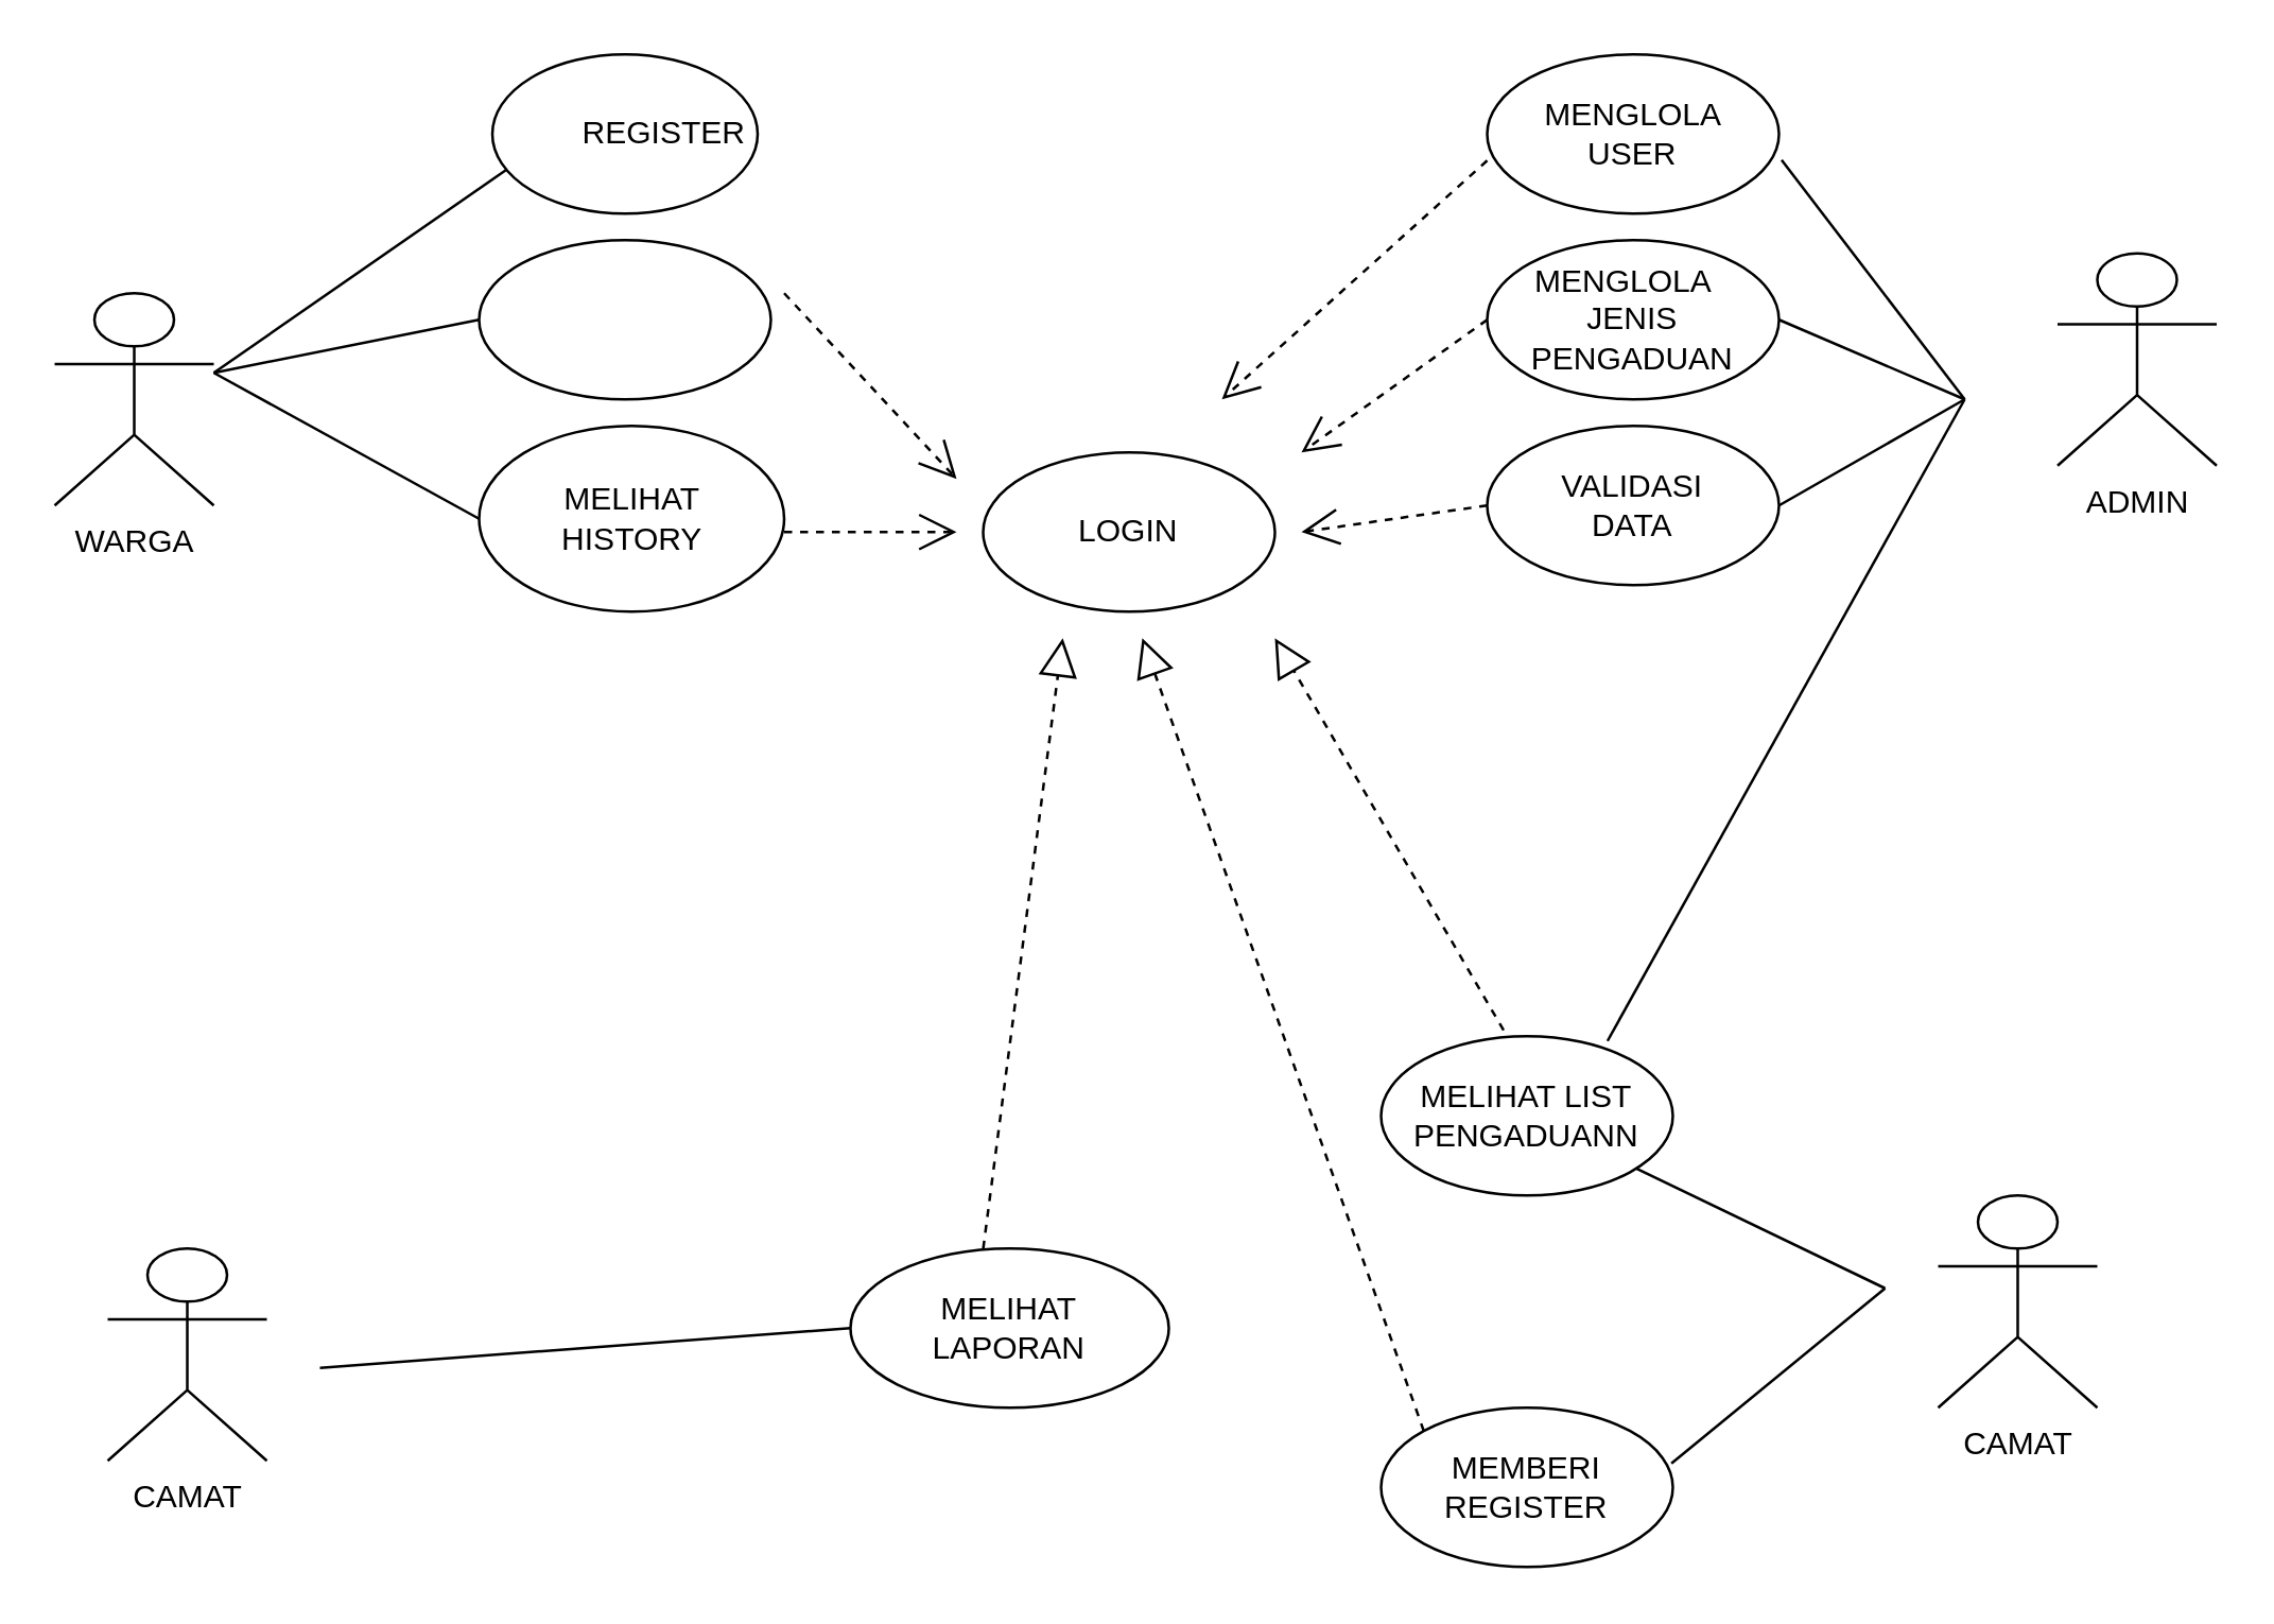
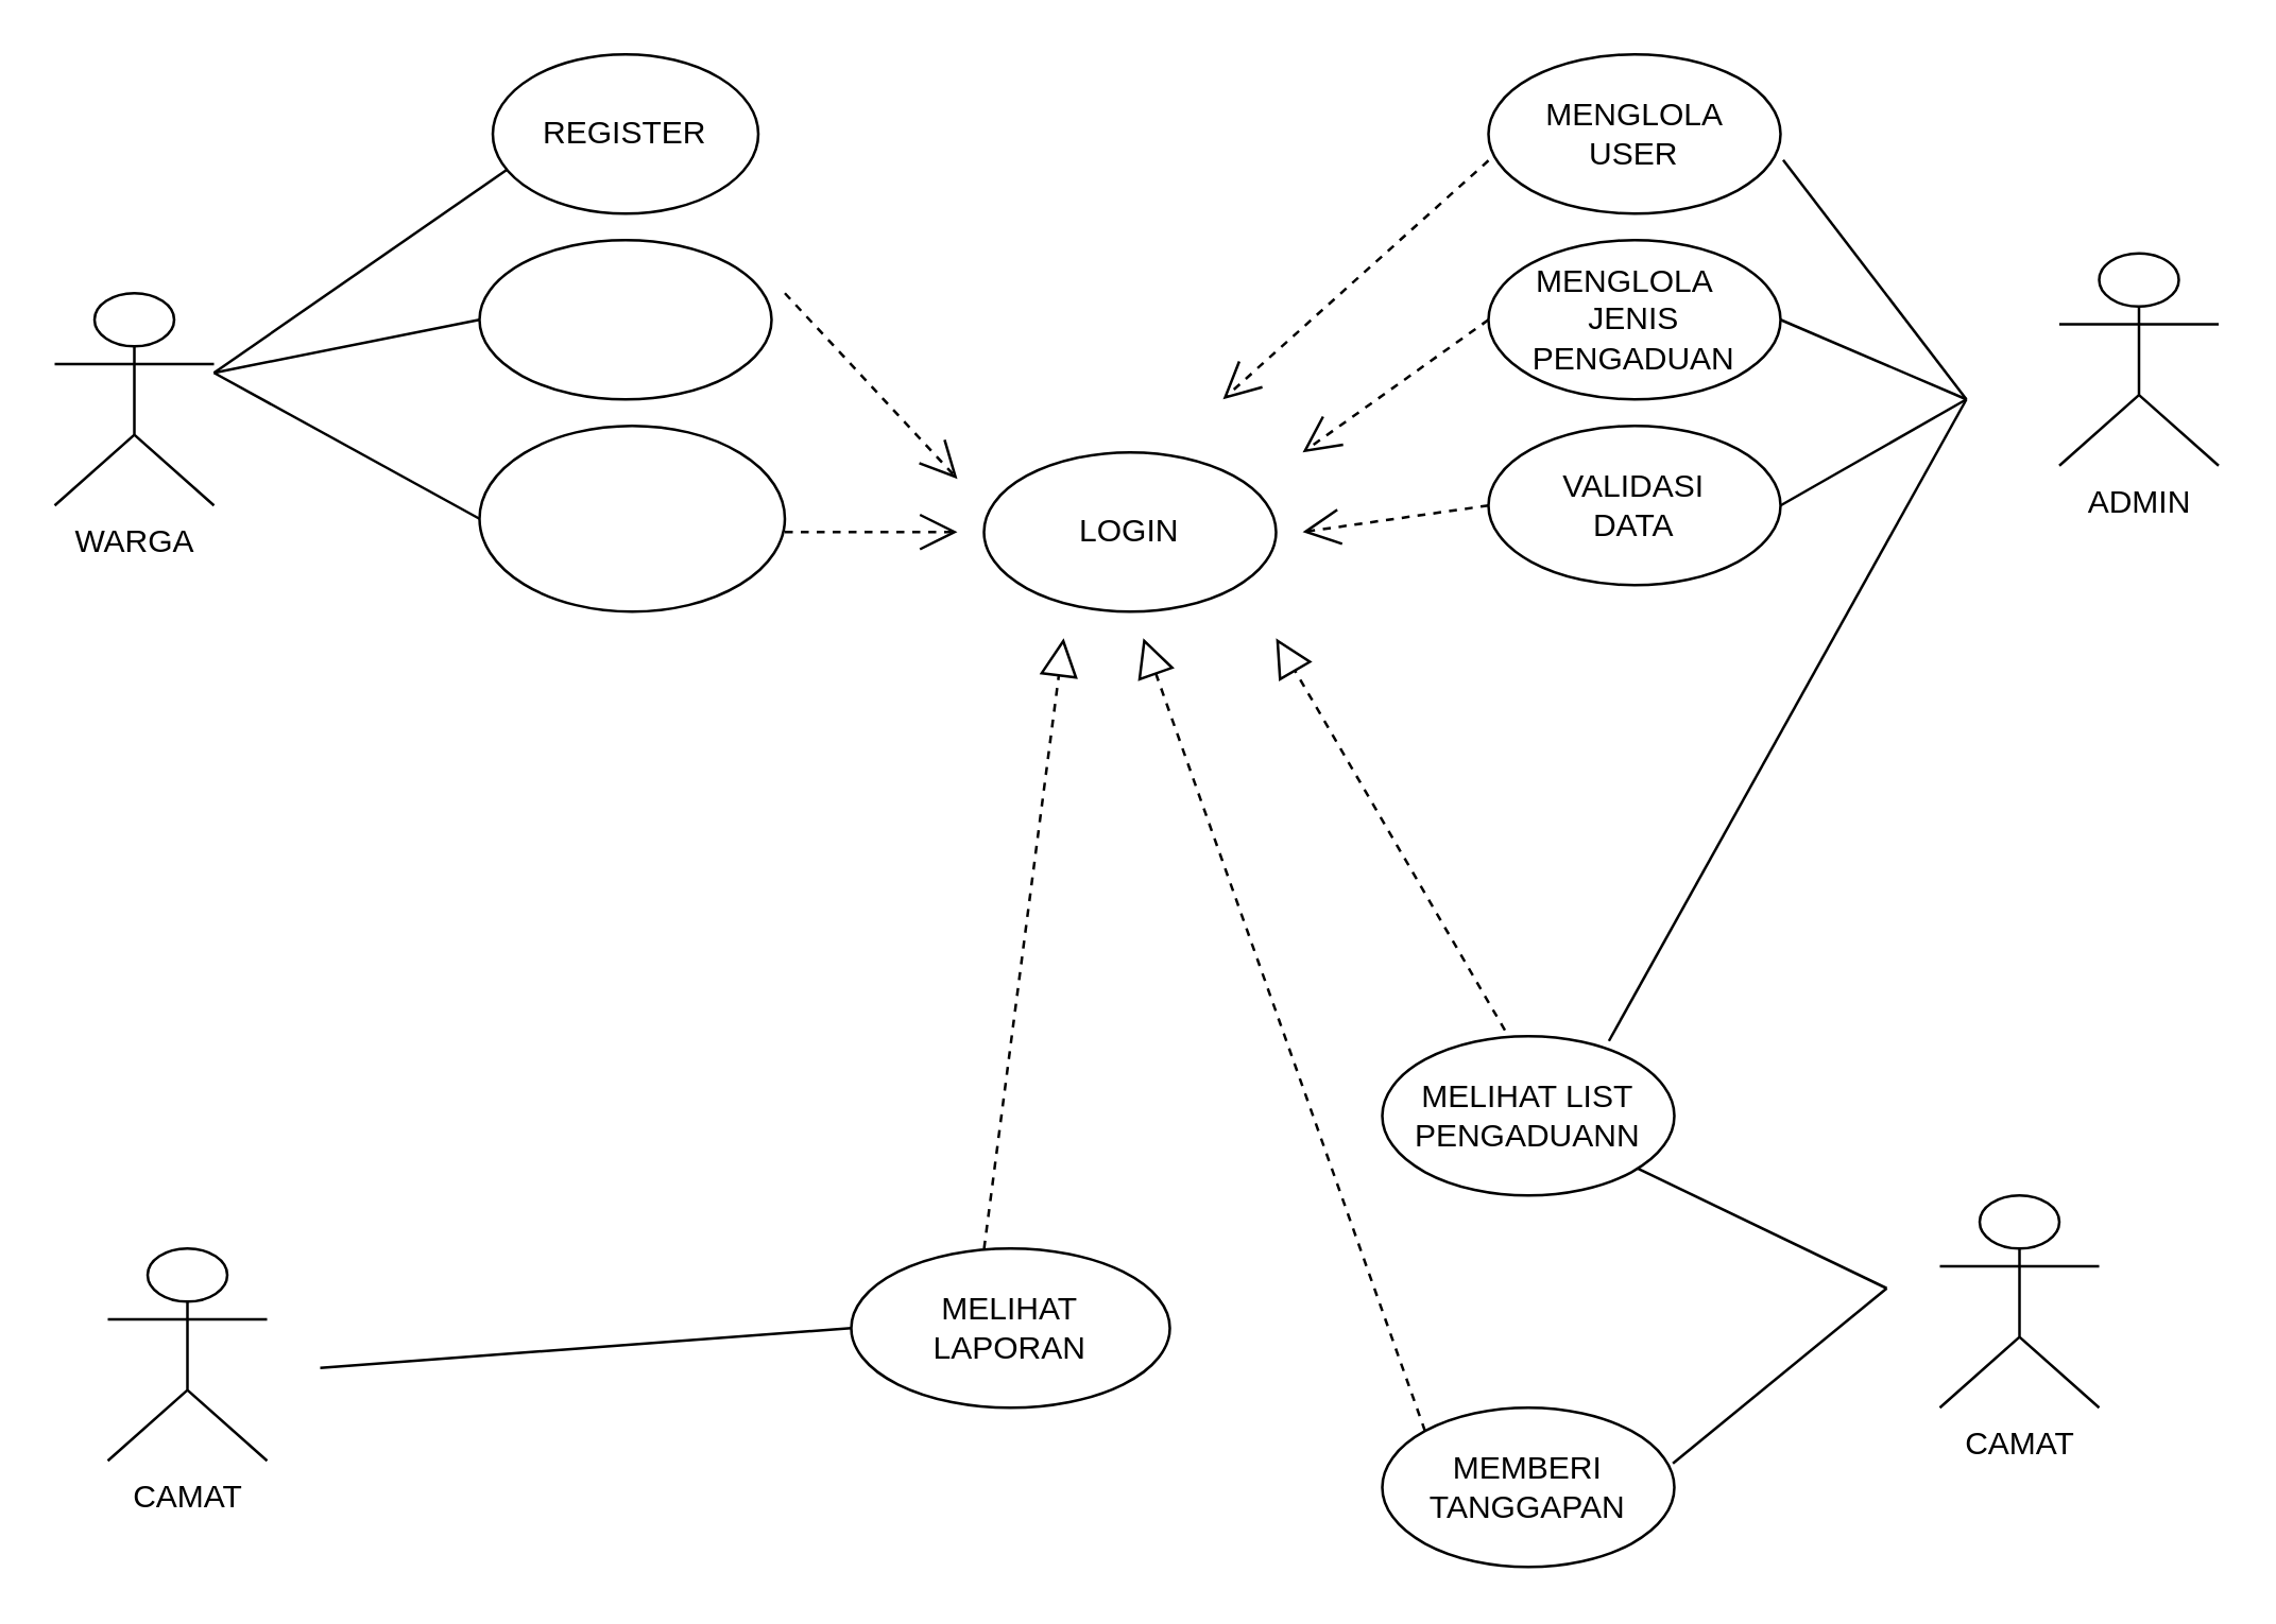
  <mxCell id="0" />
  <mxCell id="1" parent="0" />
  <mxCell id="2" value="WARGA" style="shape=umlActor;verticalLabelPosition=bottom;verticalAlign=top;html=1;outlineConnect=0;" vertex="1" parent="1"><mxGeometry x="20" y="110" width="60" height="80" as="geometry" /></mxCell>
  <mxCell id="3" value="" style="ellipse;whiteSpace=wrap;html=1;" vertex="1" parent="1"><mxGeometry x="185" y="20" width="100" height="60" as="geometry" /></mxCell>
  <mxCell id="4" value="" style="endArrow=none;html=1;rounded=0;entryX=0.054;entryY=0.723;entryDx=0;entryDy=0;entryPerimeter=0;" edge="1" parent="1" target="3"><mxGeometry width="50" height="50" relative="1" as="geometry"><mxPoint x="80" y="140" as="sourcePoint" /><mxPoint x="210" y="70" as="targetPoint" /></mxGeometry></mxCell>
  <mxCell id="5" value="" style="ellipse;whiteSpace=wrap;html=1;" vertex="1" parent="1"><mxGeometry x="180" y="90" width="110" height="60" as="geometry" /></mxCell>
  <mxCell id="6" value="" style="ellipse;whiteSpace=wrap;html=1;" vertex="1" parent="1"><mxGeometry x="180" y="160" width="115" height="70" as="geometry" /></mxCell>
  <mxCell id="7" value="" style="endArrow=none;html=1;rounded=0;entryX=0;entryY=0.5;entryDx=0;entryDy=0;" edge="1" parent="1" target="5"><mxGeometry width="50" height="50" relative="1" as="geometry"><mxPoint x="80" y="140" as="sourcePoint" /><mxPoint x="210" y="110" as="targetPoint" /></mxGeometry></mxCell>
  <mxCell id="8" value="" style="endArrow=none;html=1;rounded=0;entryX=0;entryY=0.5;entryDx=0;entryDy=0;" edge="1" parent="1" target="6"><mxGeometry width="50" height="50" relative="1" as="geometry"><mxPoint x="80" y="140" as="sourcePoint" /><mxPoint x="195" y="140" as="targetPoint" /></mxGeometry></mxCell>
- <mxCell id="9" value="REGISTER" style="text;html=1;align=center;verticalAlign=middle;whiteSpace=wrap;rounded=0;" vertex="1" parent="1"><mxGeometry x="220" y="35" width="60" height="30" as="geometry" /></mxCell>
- <mxCell id="10" value="MELIHAT HISTORY" style="text;html=1;align=center;verticalAlign=middle;whiteSpace=wrap;rounded=0;" vertex="1" parent="1"><mxGeometry x="207.5" y="180" width="60" height="30" as="geometry" /></mxCell>
+ <mxCell id="9" value="REGISTER" style="text;html=1;align=center;verticalAlign=middle;whiteSpace=wrap;rounded=0;" vertex="1" parent="1"><mxGeometry x="205" y="35" width="60" height="30" as="geometry" /></mxCell>
  <mxCell id="11" value="ADMIN" style="shape=umlActor;verticalLabelPosition=bottom;verticalAlign=top;html=1;outlineConnect=0;" vertex="1" parent="1"><mxGeometry x="775" y="95" width="60" height="80" as="geometry" /></mxCell>
  <mxCell id="12" value="" style="ellipse;whiteSpace=wrap;html=1;" vertex="1" parent="1"><mxGeometry x="370" y="170" width="110" height="60" as="geometry" /></mxCell>
  <mxCell id="13" value="LOGIN" style="text;html=1;align=center;verticalAlign=middle;whiteSpace=wrap;rounded=0;" vertex="1" parent="1"><mxGeometry x="395" y="185" width="60" height="30" as="geometry" /></mxCell>
  <mxCell id="14" value="" style="ellipse;whiteSpace=wrap;html=1;" vertex="1" parent="1"><mxGeometry x="560" y="20" width="110" height="60" as="geometry" /></mxCell>
  <mxCell id="15" value="MENGLOLA USER" style="text;html=1;align=center;verticalAlign=middle;whiteSpace=wrap;rounded=0;" vertex="1" parent="1"><mxGeometry x="585" y="35" width="60" height="30" as="geometry" /></mxCell>
  <mxCell id="16" value="" style="ellipse;whiteSpace=wrap;html=1;" vertex="1" parent="1"><mxGeometry x="560" y="90" width="110" height="60" as="geometry" /></mxCell>
  <mxCell id="17" value="MENGLOLA&amp;nbsp;&amp;nbsp;&lt;div&gt;JENIS PENGADUAN&lt;/div&gt;" style="text;html=1;align=center;verticalAlign=middle;whiteSpace=wrap;rounded=0;" vertex="1" parent="1"><mxGeometry x="585" y="105" width="60" height="30" as="geometry" /></mxCell>
  <mxCell id="18" value="" style="ellipse;whiteSpace=wrap;html=1;" vertex="1" parent="1"><mxGeometry x="560" y="160" width="110" height="60" as="geometry" /></mxCell>
  <mxCell id="19" value="VALIDASI DATA" style="text;html=1;align=center;verticalAlign=middle;whiteSpace=wrap;rounded=0;" vertex="1" parent="1"><mxGeometry x="585" y="175" width="60" height="30" as="geometry" /></mxCell>
  <mxCell id="20" value="" style="endArrow=none;html=1;rounded=0;exitX=1.009;exitY=0.663;exitDx=0;exitDy=0;exitPerimeter=0;" edge="1" parent="1" source="14"><mxGeometry width="50" height="50" relative="1" as="geometry"><mxPoint x="680" y="90" as="sourcePoint" /><mxPoint x="740" y="150" as="targetPoint" /></mxGeometry></mxCell>
  <mxCell id="21" value="" style="endArrow=none;html=1;rounded=0;exitX=1;exitY=0.5;exitDx=0;exitDy=0;" edge="1" parent="1" source="18"><mxGeometry width="50" height="50" relative="1" as="geometry"><mxPoint x="680" y="180" as="sourcePoint" /><mxPoint x="740" y="150" as="targetPoint" /></mxGeometry></mxCell>
  <mxCell id="22" value="" style="endArrow=none;html=1;rounded=0;exitX=1;exitY=0.5;exitDx=0;exitDy=0;" edge="1" parent="1" source="16"><mxGeometry width="50" height="50" relative="1" as="geometry"><mxPoint x="650" y="150" as="sourcePoint" /><mxPoint x="740" y="150" as="targetPoint" /></mxGeometry></mxCell>
  <mxCell id="23" value="" style="endArrow=open;endSize=12;dashed=1;html=1;rounded=0;exitX=0;exitY=0.667;exitDx=0;exitDy=0;exitPerimeter=0;" edge="1" parent="1" source="14"><mxGeometry width="160" relative="1" as="geometry"><mxPoint x="330" y="40" as="sourcePoint" /><mxPoint x="460" y="150" as="targetPoint" /></mxGeometry></mxCell>
  <mxCell id="24" value="" style="endArrow=open;endSize=12;dashed=1;html=1;rounded=0;exitX=0;exitY=0.667;exitDx=0;exitDy=0;exitPerimeter=0;" edge="1" parent="1"><mxGeometry width="160" relative="1" as="geometry"><mxPoint x="560" y="120" as="sourcePoint" /><mxPoint x="490" y="170" as="targetPoint" /></mxGeometry></mxCell>
  <mxCell id="25" value="" style="endArrow=open;endSize=12;dashed=1;html=1;rounded=0;exitX=0;exitY=0.5;exitDx=0;exitDy=0;" edge="1" parent="1" source="18"><mxGeometry width="160" relative="1" as="geometry"><mxPoint x="570" y="160" as="sourcePoint" /><mxPoint x="490" y="200" as="targetPoint" /></mxGeometry></mxCell>
  <mxCell id="26" value="" style="endArrow=open;endSize=12;dashed=1;html=1;rounded=0;" edge="1" parent="1"><mxGeometry width="160" relative="1" as="geometry"><mxPoint x="295" y="110" as="sourcePoint" /><mxPoint x="360" y="180" as="targetPoint" /></mxGeometry></mxCell>
  <mxCell id="27" value="" style="endArrow=open;endSize=12;dashed=1;html=1;rounded=0;" edge="1" parent="1"><mxGeometry width="160" relative="1" as="geometry"><mxPoint x="295" y="200" as="sourcePoint" /><mxPoint x="360" y="200" as="targetPoint" /></mxGeometry></mxCell>
  <mxCell id="28" value="CAMAT" style="shape=umlActor;verticalLabelPosition=bottom;verticalAlign=top;html=1;outlineConnect=0;" vertex="1" parent="1"><mxGeometry x="40" y="470" width="60" height="80" as="geometry" /></mxCell>
  <mxCell id="29" value="" style="ellipse;whiteSpace=wrap;html=1;" vertex="1" parent="1"><mxGeometry x="320" y="470" width="120" height="60" as="geometry" /></mxCell>
  <mxCell id="30" value="MELIHAT LAPORAN" style="text;html=1;align=center;verticalAlign=middle;whiteSpace=wrap;rounded=0;" vertex="1" parent="1"><mxGeometry x="350" y="485" width="60" height="30" as="geometry" /></mxCell>
  <mxCell id="31" value="" style="ellipse;whiteSpace=wrap;html=1;" vertex="1" parent="1"><mxGeometry x="520" y="390" width="110" height="60" as="geometry" /></mxCell>
  <mxCell id="32" value="CAMAT" style="shape=umlActor;verticalLabelPosition=bottom;verticalAlign=top;html=1;outlineConnect=0;" vertex="1" parent="1"><mxGeometry x="730" y="450" width="60" height="80" as="geometry" /></mxCell>
  <mxCell id="33" value="MELIHAT LIST PENGADUANN" style="text;html=1;align=center;verticalAlign=middle;whiteSpace=wrap;rounded=0;" vertex="1" parent="1"><mxGeometry x="545" y="405" width="60" height="30" as="geometry" /></mxCell>
  <mxCell id="34" value="" style="ellipse;whiteSpace=wrap;html=1;" vertex="1" parent="1"><mxGeometry x="520" y="530" width="110" height="60" as="geometry" /></mxCell>
- <mxCell id="35" value="MEMBERI REGISTER" style="text;html=1;align=center;verticalAlign=middle;whiteSpace=wrap;rounded=0;" vertex="1" parent="1"><mxGeometry x="545" y="545" width="60" height="30" as="geometry" /></mxCell>
+ <mxCell id="35" value="MEMBERI TANGGAPAN" style="text;html=1;align=center;verticalAlign=middle;whiteSpace=wrap;rounded=0;" vertex="1" parent="1"><mxGeometry x="545" y="545" width="60" height="30" as="geometry" /></mxCell>
  <mxCell id="36" value="" style="endArrow=none;html=1;rounded=0;entryX=0;entryY=0.5;entryDx=0;entryDy=0;" edge="1" parent="1" target="29"><mxGeometry width="50" height="50" relative="1" as="geometry"><mxPoint x="120" y="515" as="sourcePoint" /><mxPoint x="170" y="465" as="targetPoint" /></mxGeometry></mxCell>
  <mxCell id="37" value="" style="endArrow=none;html=1;rounded=0;exitX=0.776;exitY=0.03;exitDx=0;exitDy=0;exitPerimeter=0;" edge="1" parent="1" source="31"><mxGeometry width="50" height="50" relative="1" as="geometry"><mxPoint x="690" y="200" as="sourcePoint" /><mxPoint x="740" y="150" as="targetPoint" /></mxGeometry></mxCell>
  <mxCell id="38" value="" style="endArrow=none;html=1;rounded=0;" edge="1" parent="1" source="31"><mxGeometry width="50" height="50" relative="1" as="geometry"><mxPoint x="660" y="535" as="sourcePoint" /><mxPoint x="710" y="485" as="targetPoint" /></mxGeometry></mxCell>
  <mxCell id="39" value="" style="endArrow=none;html=1;rounded=0;exitX=0.995;exitY=0.35;exitDx=0;exitDy=0;exitPerimeter=0;" edge="1" parent="1" source="34"><mxGeometry width="50" height="50" relative="1" as="geometry"><mxPoint x="660" y="535" as="sourcePoint" /><mxPoint x="710" y="485" as="targetPoint" /></mxGeometry></mxCell>
  <mxCell id="40" value="" style="endArrow=block;dashed=1;endFill=0;endSize=12;html=1;rounded=0;exitX=0;exitY=0;exitDx=0;exitDy=0;" edge="1" parent="1" source="34"><mxGeometry width="160" relative="1" as="geometry"><mxPoint x="330" y="340" as="sourcePoint" /><mxPoint x="430" y="240" as="targetPoint" /></mxGeometry></mxCell>
  <mxCell id="41" value="" style="endArrow=block;dashed=1;endFill=0;endSize=12;html=1;rounded=0;exitX=0.42;exitY=-0.037;exitDx=0;exitDy=0;exitPerimeter=0;" edge="1" parent="1" source="31"><mxGeometry width="160" relative="1" as="geometry"><mxPoint x="616" y="539" as="sourcePoint" /><mxPoint x="480" y="240" as="targetPoint" /></mxGeometry></mxCell>
  <mxCell id="42" value="" style="endArrow=block;dashed=1;endFill=0;endSize=12;html=1;rounded=0;exitX=0.417;exitY=0;exitDx=0;exitDy=0;exitPerimeter=0;" edge="1" parent="1" source="29"><mxGeometry width="160" relative="1" as="geometry"><mxPoint x="381" y="470" as="sourcePoint" /><mxPoint x="400" y="240" as="targetPoint" /></mxGeometry></mxCell>
